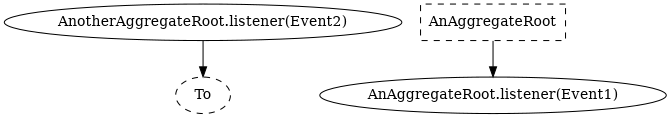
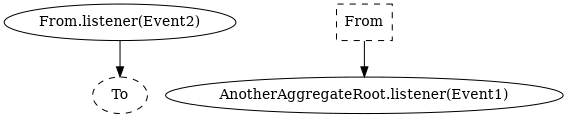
  digraph {
    splines=spline
    node [shape=ellipse]
    edge [style=solid]
    To [style=dashed]
-   "AnotherAggregateRoot.listener(Event2)"
-   From [shape=box style=dashed label=AnAggregateRoot]
-   "AnAggregateRoot.listener(Event1)"
+   "AnotherAggregateRoot.listener(Event2)" [label="From.listener(Event2)"]
+   From [shape=box style=dashed]
+   "AnAggregateRoot.listener(Event1)" [label="AnotherAggregateRoot.listener(Event1)"]
    "AnotherAggregateRoot.listener(Event2)" -> To
    From -> "AnAggregateRoot.listener(Event1)"
  }
